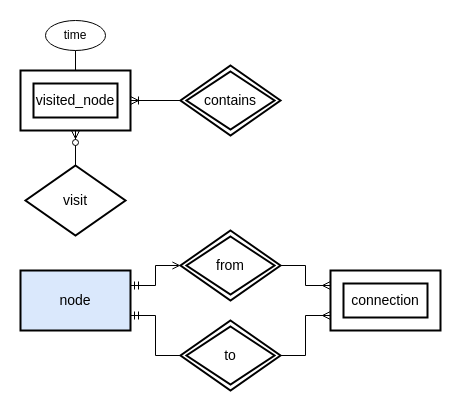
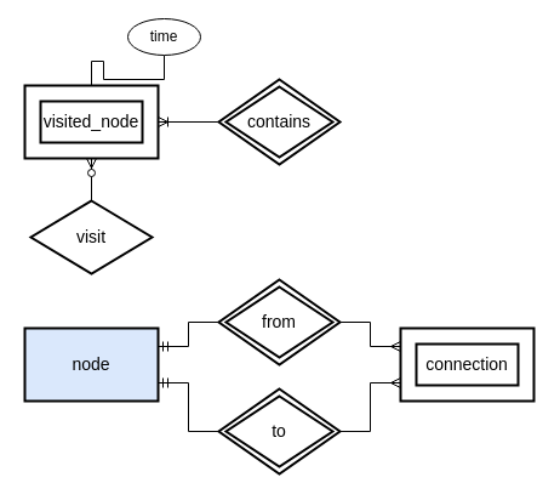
  <mxCell id="0" />
  <mxCell id="1" parent="0" />
- <mxCell id="2" style="edgeStyle=orthogonalEdgeStyle;rounded=0;orthogonalLoop=1;jettySize=auto;html=1;exitX=1;exitY=0.25;exitDx=0;exitDy=0;entryX=0;entryY=0.5;entryDx=0;entryDy=0;startArrow=ERmandOne;startFill=0;endArrow=open;endFill=0;" parent="1" source="4" target="8" edge="1"><mxGeometry relative="1" as="geometry" /></mxCell>
+ <mxCell id="2" style="edgeStyle=orthogonalEdgeStyle;rounded=0;orthogonalLoop=1;jettySize=auto;html=1;exitX=1;exitY=0.25;exitDx=0;exitDy=0;entryX=0;entryY=0.5;entryDx=0;entryDy=0;startArrow=ERmandOne;startFill=0;endArrow=none;endFill=0;" parent="1" source="4" target="8" edge="1"><mxGeometry relative="1" as="geometry" /></mxCell>
  <mxCell id="3" style="edgeStyle=orthogonalEdgeStyle;rounded=0;orthogonalLoop=1;jettySize=auto;html=1;exitX=1;exitY=0.75;exitDx=0;exitDy=0;entryX=0;entryY=0.5;entryDx=0;entryDy=0;startArrow=ERmandOne;startFill=0;endArrow=none;endFill=0;" parent="1" source="4" target="9" edge="1"><mxGeometry relative="1" as="geometry" /></mxCell>
  <mxCell id="4" value="node" style="strokeWidth=2;whiteSpace=wrap;html=1;align=center;fontSize=14;fillColor=#dae8fc;" parent="1" vertex="1"><mxGeometry x="20" y="270" width="110" height="60" as="geometry" /></mxCell>
  <mxCell id="5" style="edgeStyle=orthogonalEdgeStyle;rounded=0;orthogonalLoop=1;jettySize=auto;html=1;exitX=0;exitY=0.25;exitDx=0;exitDy=0;entryX=1;entryY=0.5;entryDx=0;entryDy=0;startArrow=ERmany;startFill=0;endArrow=none;endFill=0;" parent="1" source="7" target="8" edge="1"><mxGeometry relative="1" as="geometry" /></mxCell>
  <mxCell id="6" style="edgeStyle=orthogonalEdgeStyle;rounded=0;orthogonalLoop=1;jettySize=auto;html=1;exitX=0;exitY=0.75;exitDx=0;exitDy=0;entryX=1;entryY=0.5;entryDx=0;entryDy=0;startArrow=ERmany;startFill=0;endArrow=none;endFill=0;" parent="1" source="7" target="9" edge="1"><mxGeometry relative="1" as="geometry" /></mxCell>
  <mxCell id="7" value="connection" style="shape=ext;strokeWidth=2;margin=10;double=1;whiteSpace=wrap;html=1;align=center;fontSize=14;" parent="1" vertex="1"><mxGeometry x="330" y="270" width="110" height="60" as="geometry" /></mxCell>
  <mxCell id="8" value="from" style="shape=rhombus;double=1;strokeWidth=2;fontSize=17;perimeter=rhombusPerimeter;whiteSpace=wrap;html=1;align=center;fontSize=14;" parent="1" vertex="1"><mxGeometry x="180" y="230" width="100" height="70" as="geometry" /></mxCell>
  <mxCell id="9" value="to" style="shape=rhombus;double=1;strokeWidth=2;fontSize=17;perimeter=rhombusPerimeter;whiteSpace=wrap;html=1;align=center;fontSize=14;" parent="1" vertex="1"><mxGeometry x="180" y="320" width="100" height="70" as="geometry" /></mxCell>
  <mxCell id="10" value="" style="edgeStyle=orthogonalEdgeStyle;rounded=0;orthogonalLoop=1;jettySize=auto;html=1;startArrow=ERzeroToMany;startFill=1;endArrow=none;endFill=0;" parent="1" source="12" target="14" edge="1"><mxGeometry relative="1" as="geometry" /></mxCell>
  <mxCell id="11" value="" style="edgeStyle=orthogonalEdgeStyle;rounded=0;orthogonalLoop=1;jettySize=auto;html=1;startArrow=ERoneToMany;startFill=0;endArrow=none;endFill=0;" parent="1" source="12" target="13" edge="1"><mxGeometry relative="1" as="geometry" /></mxCell>
  <mxCell id="12" value="visited_node" style="shape=ext;strokeWidth=2;margin=10;double=1;whiteSpace=wrap;html=1;align=center;fontSize=14;" parent="1" vertex="1"><mxGeometry x="20" y="70" width="110" height="60" as="geometry" /></mxCell>
  <mxCell id="13" value="contains" style="shape=rhombus;double=1;strokeWidth=2;fontSize=17;perimeter=rhombusPerimeter;whiteSpace=wrap;html=1;align=center;fontSize=14;" parent="1" vertex="1"><mxGeometry x="180" y="65" width="100" height="70" as="geometry" /></mxCell>
- <mxCell id="14" value="visit" style="shape=rhombus;strokeWidth=2;fontSize=17;perimeter=rhombusPerimeter;whiteSpace=wrap;html=1;align=center;fontSize=14;" parent="1" vertex="1"><mxGeometry x="25" y="165" width="100" height="70" as="geometry" /></mxCell>
+ <mxCell id="14" value="visit" style="shape=rhombus;strokeWidth=2;fontSize=17;perimeter=rhombusPerimeter;whiteSpace=wrap;html=1;align=center;fontSize=14;" parent="1" vertex="1"><mxGeometry x="25" y="165" width="100" height="60" as="geometry" /></mxCell>
  <mxCell id="15" value="" style="edgeStyle=orthogonalEdgeStyle;rounded=0;orthogonalLoop=1;jettySize=auto;html=1;endArrow=none;endFill=0;" edge="1" parent="1" source="16" target="12"><mxGeometry relative="1" as="geometry" /></mxCell>
- <mxCell id="16" value="time" style="ellipse;whiteSpace=wrap;html=1;" vertex="1" parent="1"><mxGeometry x="45" y="20" width="60" height="30" as="geometry" /></mxCell>
+ <mxCell id="16" value="time" style="ellipse;whiteSpace=wrap;html=1;" vertex="1" parent="1"><mxGeometry x="105" y="15" width="60" height="30" as="geometry" /></mxCell>
